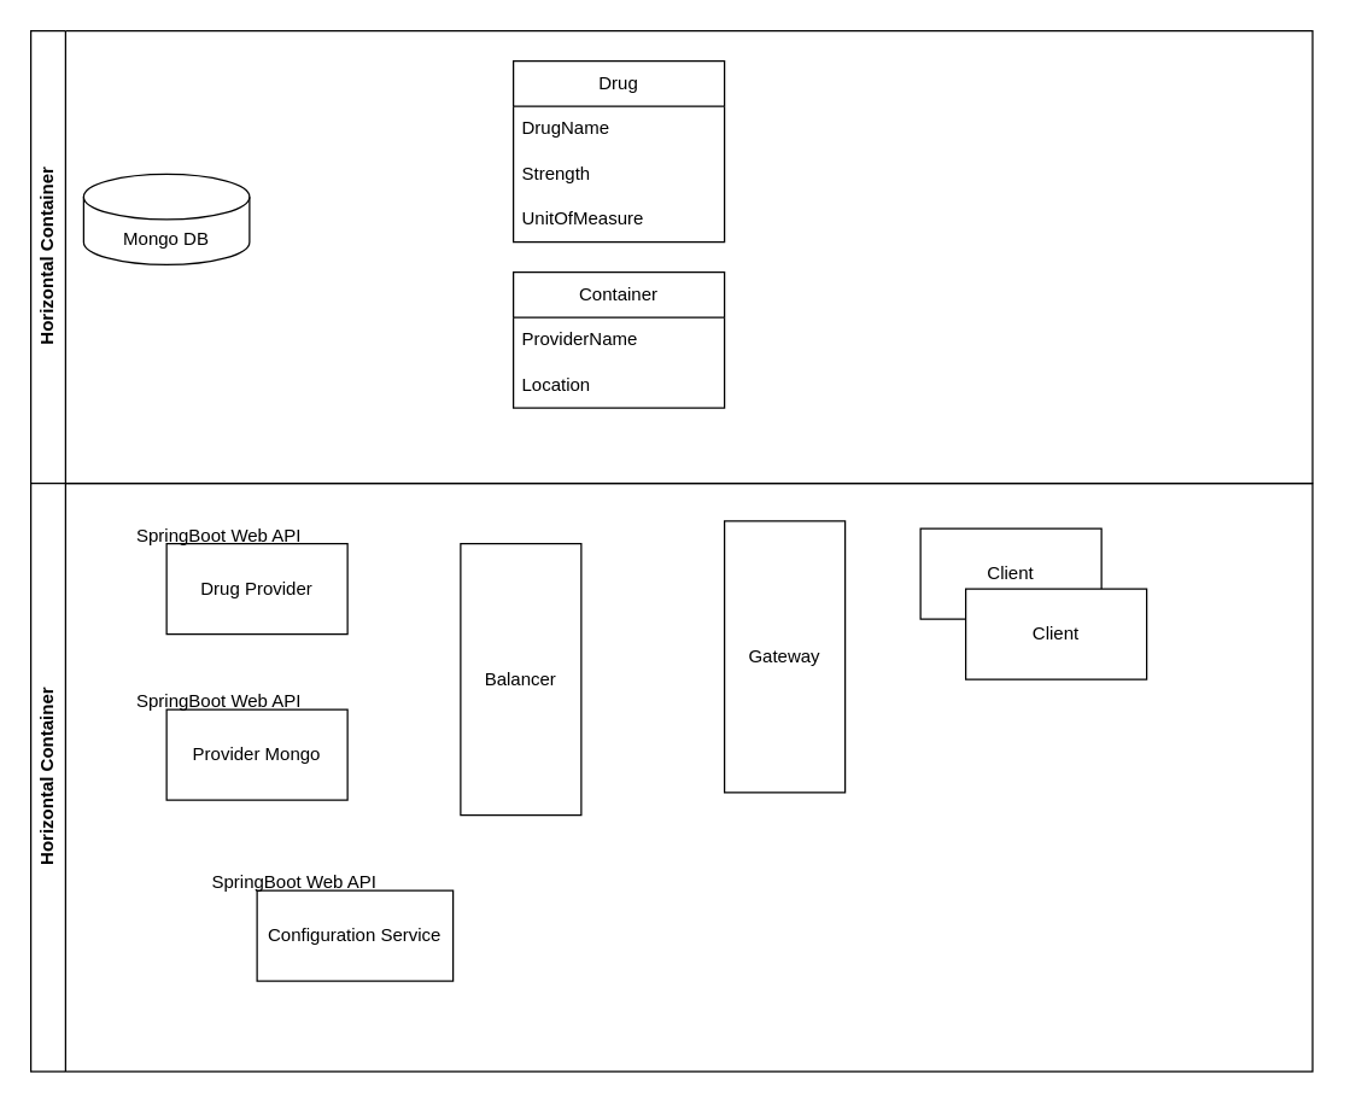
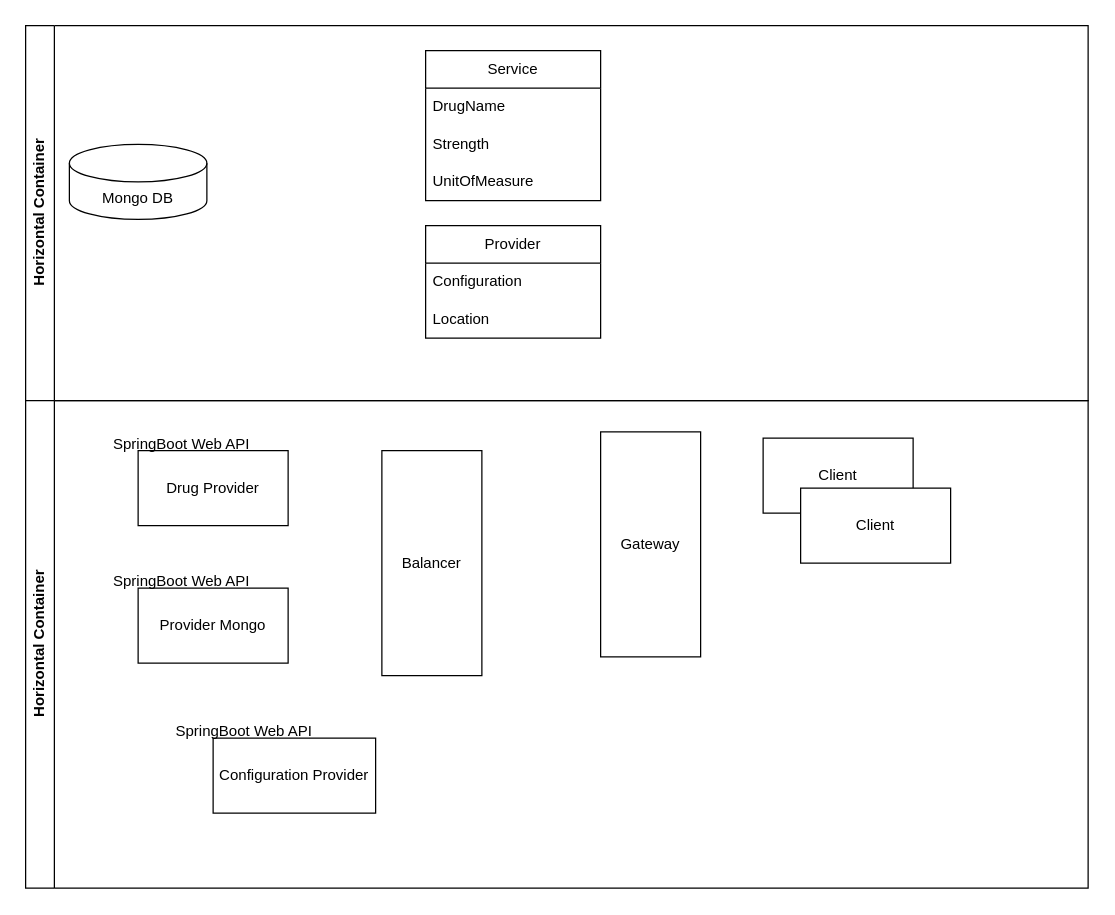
  <mxCell id="0" />
  <mxCell id="1" parent="0" />
  <mxCell id="2" value="Mongo DB" style="shape=cylinder3;whiteSpace=wrap;html=1;boundedLbl=1;backgroundOutline=1;size=15;" vertex="1" parent="1"><mxGeometry x="55" y="115" width="110" height="60" as="geometry" /></mxCell>
- <mxCell id="3" value="Drug" style="swimlane;fontStyle=0;childLayout=stackLayout;horizontal=1;startSize=30;horizontalStack=0;resizeParent=1;resizeParentMax=0;resizeLast=0;collapsible=1;marginBottom=0;whiteSpace=wrap;html=1;" vertex="1" parent="1"><mxGeometry x="340" y="40" width="140" height="120" as="geometry" /></mxCell>
+ <mxCell id="3" value="Service" style="swimlane;fontStyle=0;childLayout=stackLayout;horizontal=1;startSize=30;horizontalStack=0;resizeParent=1;resizeParentMax=0;resizeLast=0;collapsible=1;marginBottom=0;whiteSpace=wrap;html=1;" vertex="1" parent="1"><mxGeometry x="340" y="40" width="140" height="120" as="geometry" /></mxCell>
  <mxCell id="4" value="DrugName" style="text;strokeColor=none;fillColor=none;align=left;verticalAlign=middle;spacingLeft=4;spacingRight=4;overflow=hidden;points=[[0,0.5],[1,0.5]];portConstraint=eastwest;rotatable=0;whiteSpace=wrap;html=1;" vertex="1" parent="3"><mxGeometry y="30" width="140" height="30" as="geometry" /></mxCell>
  <mxCell id="5" value="Strength" style="text;strokeColor=none;fillColor=none;align=left;verticalAlign=middle;spacingLeft=4;spacingRight=4;overflow=hidden;points=[[0,0.5],[1,0.5]];portConstraint=eastwest;rotatable=0;whiteSpace=wrap;html=1;" vertex="1" parent="3"><mxGeometry y="60" width="140" height="30" as="geometry" /></mxCell>
  <mxCell id="6" value="UnitOfMeasure" style="text;strokeColor=none;fillColor=none;align=left;verticalAlign=middle;spacingLeft=4;spacingRight=4;overflow=hidden;points=[[0,0.5],[1,0.5]];portConstraint=eastwest;rotatable=0;whiteSpace=wrap;html=1;" vertex="1" parent="3"><mxGeometry y="90" width="140" height="30" as="geometry" /></mxCell>
- <mxCell id="7" value="Container" style="swimlane;fontStyle=0;childLayout=stackLayout;horizontal=1;startSize=30;horizontalStack=0;resizeParent=1;resizeParentMax=0;resizeLast=0;collapsible=1;marginBottom=0;whiteSpace=wrap;html=1;" vertex="1" parent="1"><mxGeometry x="340" y="180" width="140" height="90" as="geometry" /></mxCell>
- <mxCell id="8" value="ProviderName" style="text;strokeColor=none;fillColor=none;align=left;verticalAlign=middle;spacingLeft=4;spacingRight=4;overflow=hidden;points=[[0,0.5],[1,0.5]];portConstraint=eastwest;rotatable=0;whiteSpace=wrap;html=1;" vertex="1" parent="7"><mxGeometry y="30" width="140" height="30" as="geometry" /></mxCell>
+ <mxCell id="7" value="Provider" style="swimlane;fontStyle=0;childLayout=stackLayout;horizontal=1;startSize=30;horizontalStack=0;resizeParent=1;resizeParentMax=0;resizeLast=0;collapsible=1;marginBottom=0;whiteSpace=wrap;html=1;" vertex="1" parent="1"><mxGeometry x="340" y="180" width="140" height="90" as="geometry" /></mxCell>
+ <mxCell id="8" value="Configuration" style="text;strokeColor=none;fillColor=none;align=left;verticalAlign=middle;spacingLeft=4;spacingRight=4;overflow=hidden;points=[[0,0.5],[1,0.5]];portConstraint=eastwest;rotatable=0;whiteSpace=wrap;html=1;" vertex="1" parent="7"><mxGeometry y="30" width="140" height="30" as="geometry" /></mxCell>
  <mxCell id="9" value="Location" style="text;strokeColor=none;fillColor=none;align=left;verticalAlign=middle;spacingLeft=4;spacingRight=4;overflow=hidden;points=[[0,0.5],[1,0.5]];portConstraint=eastwest;rotatable=0;whiteSpace=wrap;html=1;" vertex="1" parent="7"><mxGeometry y="60" width="140" height="30" as="geometry" /></mxCell>
  <mxCell id="10" value="Horizontal Container" style="swimlane;horizontal=0;whiteSpace=wrap;html=1;" vertex="1" parent="1"><mxGeometry width="850" height="300" as="geometry" x="20" y="20" /></mxCell>
  <mxCell id="11" value="Horizontal Container" style="swimlane;horizontal=0;whiteSpace=wrap;html=1;" vertex="1" parent="1"><mxGeometry y="320" width="850" height="390" as="geometry" x="20" /></mxCell>
  <mxCell id="12" value="Drug Provider" style="rounded=0;whiteSpace=wrap;html=1;" vertex="1" parent="11"><mxGeometry x="90" y="40" width="120" height="60" as="geometry" /></mxCell>
  <mxCell id="13" value="Provider Mongo" style="rounded=0;whiteSpace=wrap;html=1;" vertex="1" parent="11"><mxGeometry x="90" y="150" width="120" height="60" as="geometry" /></mxCell>
  <mxCell id="14" value="Balancer" style="rounded=0;whiteSpace=wrap;html=1;" vertex="1" parent="11"><mxGeometry x="285" y="40" width="80" height="180" as="geometry" /></mxCell>
  <mxCell id="15" value="Gateway" style="rounded=0;whiteSpace=wrap;html=1;" vertex="1" parent="11"><mxGeometry x="460" y="25" width="80" height="180" as="geometry" /></mxCell>
  <mxCell id="16" value="Client" style="rounded=0;whiteSpace=wrap;html=1;" vertex="1" parent="11"><mxGeometry x="590" y="30" width="120" height="60" as="geometry" /></mxCell>
  <mxCell id="17" value="Client" style="rounded=0;whiteSpace=wrap;html=1;" vertex="1" parent="11"><mxGeometry x="620" y="70" width="120" height="60" as="geometry" /></mxCell>
  <mxCell id="18" value="SpringBoot Web API" style="text;html=1;strokeColor=none;fillColor=none;align=center;verticalAlign=middle;whiteSpace=wrap;rounded=0;" vertex="1" parent="11"><mxGeometry x="50" y="20" width="150" height="30" as="geometry" /></mxCell>
  <mxCell id="19" value="SpringBoot Web API" style="text;html=1;strokeColor=none;fillColor=none;align=center;verticalAlign=middle;whiteSpace=wrap;rounded=0;" vertex="1" parent="11"><mxGeometry x="50" y="130" width="150" height="30" as="geometry" /></mxCell>
- <mxCell id="20" value="Configuration Service" style="rounded=0;whiteSpace=wrap;html=1;" vertex="1" parent="11"><mxGeometry x="150" y="270" width="130" height="60" as="geometry" /></mxCell>
+ <mxCell id="20" value="Configuration Provider" style="rounded=0;whiteSpace=wrap;html=1;" vertex="1" parent="11"><mxGeometry x="150" y="270" width="130" height="60" as="geometry" /></mxCell>
  <mxCell id="21" value="SpringBoot Web API" style="text;html=1;strokeColor=none;fillColor=none;align=center;verticalAlign=middle;whiteSpace=wrap;rounded=0;" vertex="1" parent="11"><mxGeometry x="100" y="250" width="150" height="30" as="geometry" /></mxCell>
